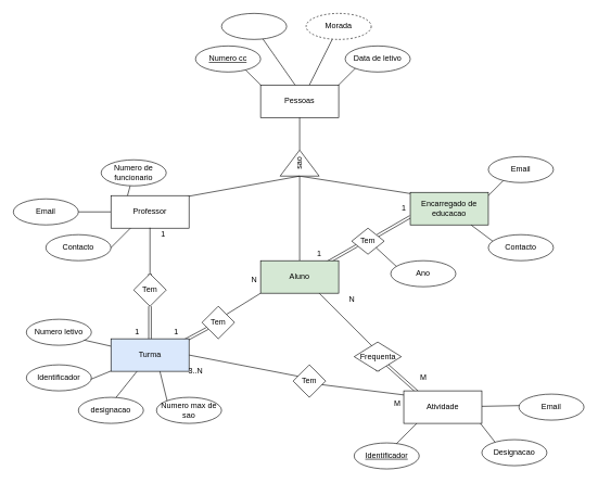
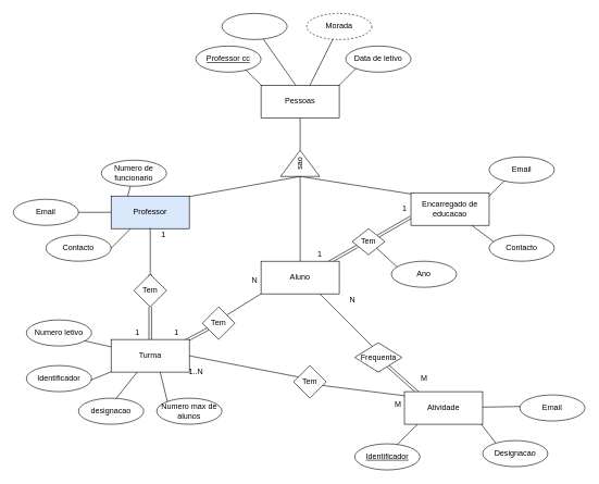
  <mxCell id="0" />
  <mxCell id="1" parent="0" />
  <mxCell id="2" value="" style="endArrow=none;html=1;rounded=0;" edge="1" parent="1"><mxGeometry width="50" height="50" relative="1" as="geometry"><mxPoint x="600" y="690" as="sourcePoint" /><mxPoint x="650" y="640" as="targetPoint" /></mxGeometry></mxCell>
  <mxCell id="3" value="" style="endArrow=none;html=1;rounded=0;entryX=0.075;entryY=0.438;entryDx=0;entryDy=0;entryPerimeter=0;" edge="1" parent="1" source="42" target="64"><mxGeometry width="50" height="50" relative="1" as="geometry"><mxPoint x="730" y="640" as="sourcePoint" /><mxPoint x="780" y="590" as="targetPoint" /></mxGeometry></mxCell>
  <mxCell id="4" value="" style="endArrow=none;html=1;rounded=0;exitX=0.235;exitY=0.2;exitDx=0;exitDy=0;exitPerimeter=0;" edge="1" parent="1" source="63"><mxGeometry width="50" height="50" relative="1" as="geometry"><mxPoint x="680" y="690" as="sourcePoint" /><mxPoint x="730" y="640" as="targetPoint" /></mxGeometry></mxCell>
  <mxCell id="5" value="" style="endArrow=none;html=1;rounded=0;" edge="1" parent="1" target="40"><mxGeometry width="50" height="50" relative="1" as="geometry"><mxPoint x="770" y="380" as="sourcePoint" /><mxPoint x="820" y="330" as="targetPoint" /></mxGeometry></mxCell>
  <mxCell id="6" value="Contacto" style="ellipse;whiteSpace=wrap;html=1;" vertex="1" parent="1"><mxGeometry x="750" y="360" width="100" height="40" as="geometry" /></mxCell>
  <mxCell id="7" value="" style="endArrow=none;html=1;rounded=0;" edge="1" parent="1"><mxGeometry width="50" height="50" relative="1" as="geometry"><mxPoint x="740" y="310" as="sourcePoint" /><mxPoint x="790" y="260" as="targetPoint" /></mxGeometry></mxCell>
  <mxCell id="8" value="" style="endArrow=none;html=1;rounded=0;" edge="1" parent="1"><mxGeometry width="50" height="50" relative="1" as="geometry"><mxPoint x="490" y="590" as="sourcePoint" /><mxPoint x="650" y="610" as="targetPoint" /></mxGeometry></mxCell>
  <mxCell id="9" value="" style="endArrow=none;html=1;rounded=0;exitX=1;exitY=0.5;exitDx=0;exitDy=0;" edge="1" parent="1" source="41"><mxGeometry width="50" height="50" relative="1" as="geometry"><mxPoint x="420" y="630" as="sourcePoint" /><mxPoint x="470" y="580" as="targetPoint" /></mxGeometry></mxCell>
  <mxCell id="10" value="" style="shape=link;html=1;rounded=0;startArrow=none;" edge="1" parent="1" source="59"><mxGeometry width="100" relative="1" as="geometry"><mxPoint x="580" y="550" as="sourcePoint" /><mxPoint x="650" y="610" as="targetPoint" /></mxGeometry></mxCell>
  <mxCell id="11" value="" style="endArrow=none;html=1;rounded=0;entryX=0.75;entryY=1;entryDx=0;entryDy=0;" edge="1" parent="1" target="39"><mxGeometry width="50" height="50" relative="1" as="geometry"><mxPoint x="580" y="540" as="sourcePoint" /><mxPoint x="620" y="500" as="targetPoint" /></mxGeometry></mxCell>
  <mxCell id="12" value="" style="endArrow=none;html=1;rounded=0;entryX=0.621;entryY=0.94;entryDx=0;entryDy=0;entryPerimeter=0;" edge="1" parent="1" target="41"><mxGeometry width="50" height="50" relative="1" as="geometry"><mxPoint x="260" y="630" as="sourcePoint" /><mxPoint x="310" y="580" as="targetPoint" /></mxGeometry></mxCell>
  <mxCell id="13" value="" style="endArrow=none;html=1;rounded=0;" edge="1" parent="1" target="41"><mxGeometry width="50" height="50" relative="1" as="geometry"><mxPoint x="170" y="620" as="sourcePoint" /><mxPoint x="220" y="570" as="targetPoint" /></mxGeometry></mxCell>
  <mxCell id="14" value="" style="endArrow=none;html=1;rounded=0;" edge="1" parent="1" target="41"><mxGeometry width="50" height="50" relative="1" as="geometry"><mxPoint x="120" y="520" as="sourcePoint" /><mxPoint x="170" y="470" as="targetPoint" /></mxGeometry></mxCell>
  <mxCell id="15" value="" style="endArrow=none;html=1;rounded=0;" edge="1" parent="1" target="41"><mxGeometry width="50" height="50" relative="1" as="geometry"><mxPoint x="120" y="590" as="sourcePoint" /><mxPoint x="170" y="540" as="targetPoint" /></mxGeometry></mxCell>
  <mxCell id="16" value="" style="endArrow=none;html=1;rounded=0;exitX=1;exitY=0;exitDx=0;exitDy=0;" edge="1" parent="1" source="53"><mxGeometry width="50" height="50" relative="1" as="geometry"><mxPoint x="360" y="490" as="sourcePoint" /><mxPoint x="400" y="450" as="targetPoint" /></mxGeometry></mxCell>
  <mxCell id="17" value="" style="shape=link;html=1;rounded=0;endArrow=none;" edge="1" parent="1" target="53"><mxGeometry width="100" relative="1" as="geometry"><mxPoint x="270" y="530" as="sourcePoint" /><mxPoint x="320" y="500" as="targetPoint" /></mxGeometry></mxCell>
  <mxCell id="18" value="" style="shape=link;html=1;rounded=0;startArrow=none;" edge="1" parent="1" source="53"><mxGeometry width="100" relative="1" as="geometry"><mxPoint x="270" y="530" as="sourcePoint" /><mxPoint x="320" y="500" as="targetPoint" /></mxGeometry></mxCell>
  <mxCell id="19" value="" style="shape=link;html=1;rounded=0;entryX=0;entryY=0.75;entryDx=0;entryDy=0;endArrow=none;" edge="1" parent="1" target="46"><mxGeometry width="100" relative="1" as="geometry"><mxPoint x="490" y="410" as="sourcePoint" /><mxPoint x="630" y="333" as="targetPoint" /></mxGeometry></mxCell>
  <mxCell id="20" value="" style="shape=link;html=1;rounded=0;entryX=0;entryY=0.75;entryDx=0;entryDy=0;startArrow=none;" edge="1" parent="1" source="46" target="40"><mxGeometry width="100" relative="1" as="geometry"><mxPoint x="490" y="410" as="sourcePoint" /><mxPoint x="590" y="410" as="targetPoint" /></mxGeometry></mxCell>
  <mxCell id="21" value="" style="endArrow=none;html=1;rounded=0;" edge="1" parent="1"><mxGeometry width="50" height="50" relative="1" as="geometry"><mxPoint x="460" y="270" as="sourcePoint" /><mxPoint x="650" y="300" as="targetPoint" /></mxGeometry></mxCell>
  <mxCell id="22" value="" style="endArrow=none;html=1;rounded=0;" edge="1" parent="1" source="39"><mxGeometry width="50" height="50" relative="1" as="geometry"><mxPoint x="460" y="339.289" as="sourcePoint" /><mxPoint x="460" y="260" as="targetPoint" /></mxGeometry></mxCell>
  <mxCell id="23" value="" style="endArrow=none;html=1;rounded=0;" edge="1" parent="1" target="43"><mxGeometry width="50" height="50" relative="1" as="geometry"><mxPoint x="190" y="320" as="sourcePoint" /><mxPoint x="240" y="270" as="targetPoint" /></mxGeometry></mxCell>
  <mxCell id="24" value="" style="endArrow=none;html=1;rounded=0;" edge="1" parent="1"><mxGeometry width="50" height="50" relative="1" as="geometry"><mxPoint x="160" y="390" as="sourcePoint" /><mxPoint x="210" y="340" as="targetPoint" /></mxGeometry></mxCell>
  <mxCell id="25" value="" style="endArrow=none;html=1;rounded=0;" edge="1" parent="1" source="38"><mxGeometry width="50" height="50" relative="1" as="geometry"><mxPoint x="99.289" y="375" as="sourcePoint" /><mxPoint x="99.289" y="325" as="targetPoint" /></mxGeometry></mxCell>
  <mxCell id="26" value="" style="endArrow=none;html=1;rounded=0;" edge="1" parent="1" source="36"><mxGeometry width="50" height="50" relative="1" as="geometry"><mxPoint x="460" y="199.289" as="sourcePoint" /><mxPoint x="460" y="149.289" as="targetPoint" /></mxGeometry></mxCell>
  <mxCell id="27" value="" style="endArrow=none;html=1;rounded=0;" edge="1" parent="1" target="35"><mxGeometry width="50" height="50" relative="1" as="geometry"><mxPoint x="470" y="140" as="sourcePoint" /><mxPoint x="520" y="90" as="targetPoint" /></mxGeometry></mxCell>
  <mxCell id="28" value="" style="endArrow=none;html=1;rounded=0;" edge="1" parent="1" target="34"><mxGeometry width="50" height="50" relative="1" as="geometry"><mxPoint x="460" y="140" as="sourcePoint" /><mxPoint x="460" y="60" as="targetPoint" /></mxGeometry></mxCell>
  <mxCell id="29" value="" style="endArrow=none;html=1;rounded=0;" edge="1" parent="1"><mxGeometry width="50" height="50" relative="1" as="geometry"><mxPoint x="500" y="150" as="sourcePoint" /><mxPoint x="550" y="100" as="targetPoint" /></mxGeometry></mxCell>
  <mxCell id="30" value="Pessoas" style="rounded=0;whiteSpace=wrap;html=1;" vertex="1" parent="1"><mxGeometry x="400" y="130" width="120" height="50" as="geometry" /></mxCell>
  <mxCell id="31" value="" style="endArrow=none;html=1;rounded=0;" edge="1" parent="1"><mxGeometry width="50" height="50" relative="1" as="geometry"><mxPoint x="400" y="130" as="sourcePoint" /><mxPoint x="370" y="100" as="targetPoint" /></mxGeometry></mxCell>
- <mxCell id="32" value="&lt;u&gt;Numero cc&lt;/u&gt;" style="ellipse;whiteSpace=wrap;html=1;" vertex="1" parent="1"><mxGeometry x="300" y="70" width="100" height="40" as="geometry" /></mxCell>
+ <mxCell id="32" value="&lt;u&gt;Professor cc&lt;/u&gt;" style="ellipse;whiteSpace=wrap;html=1;" vertex="1" parent="1"><mxGeometry x="300" y="70" width="100" height="40" as="geometry" /></mxCell>
  <mxCell id="33" value="Data de letivo" style="ellipse;whiteSpace=wrap;html=1;" vertex="1" parent="1"><mxGeometry x="530" y="70" width="100" height="40" as="geometry" /></mxCell>
  <mxCell id="34" value="" style="ellipse;whiteSpace=wrap;html=1;" vertex="1" parent="1"><mxGeometry x="340" y="20" width="100" height="40" as="geometry" /></mxCell>
  <mxCell id="35" value="Morada" style="ellipse;whiteSpace=wrap;html=1;dashed=1;" vertex="1" parent="1"><mxGeometry x="470" y="20" width="100" height="40" as="geometry" /></mxCell>
  <mxCell id="36" value="sao" style="triangle;whiteSpace=wrap;html=1;rotation=-90;" vertex="1" parent="1"><mxGeometry x="440" y="220" width="40" height="60" as="geometry" /></mxCell>
  <mxCell id="37" value="" style="endArrow=none;html=1;rounded=0;entryX=0;entryY=0.5;entryDx=0;entryDy=0;" edge="1" parent="1" target="36"><mxGeometry width="50" height="50" relative="1" as="geometry"><mxPoint x="240" y="310" as="sourcePoint" /><mxPoint x="450" y="260" as="targetPoint" /></mxGeometry></mxCell>
- <mxCell id="38" value="Professor" style="rounded=0;whiteSpace=wrap;html=1;" vertex="1" parent="1"><mxGeometry x="170" y="300" width="120" height="50" as="geometry" /></mxCell>
- <mxCell id="39" value="Aluno" style="rounded=0;whiteSpace=wrap;html=1;fillColor=#d5e8d4;" vertex="1" parent="1"><mxGeometry x="400" y="400" width="120" height="50" as="geometry" /></mxCell>
- <mxCell id="40" value="Encarregado de educacao" style="rounded=0;whiteSpace=wrap;html=1;fillColor=#d5e8d4;" vertex="1" parent="1"><mxGeometry x="630" y="295" width="120" height="50" as="geometry" /></mxCell>
- <mxCell id="41" value="Turma" style="rounded=0;whiteSpace=wrap;html=1;fillColor=#dae8fc;" vertex="1" parent="1"><mxGeometry x="170" y="520" width="120" height="50" as="geometry" /></mxCell>
+ <mxCell id="38" value="Professor" style="rounded=0;whiteSpace=wrap;html=1;fillColor=#dae8fc;" vertex="1" parent="1"><mxGeometry x="170" y="300" width="120" height="50" as="geometry" /></mxCell>
+ <mxCell id="39" value="Aluno" style="rounded=0;whiteSpace=wrap;html=1;" vertex="1" parent="1"><mxGeometry x="400" y="400" width="120" height="50" as="geometry" /></mxCell>
+ <mxCell id="40" value="Encarregado de educacao" style="rounded=0;whiteSpace=wrap;html=1;" vertex="1" parent="1"><mxGeometry x="630" y="295" width="120" height="50" as="geometry" /></mxCell>
+ <mxCell id="41" value="Turma" style="rounded=0;whiteSpace=wrap;html=1;" vertex="1" parent="1"><mxGeometry x="170" y="520" width="120" height="50" as="geometry" /></mxCell>
  <mxCell id="42" value="Atividade" style="rounded=0;whiteSpace=wrap;html=1;" vertex="1" parent="1"><mxGeometry x="620" y="600" width="120" height="50" as="geometry" /></mxCell>
  <mxCell id="43" value="Numero de funcionario" style="ellipse;whiteSpace=wrap;html=1;" vertex="1" parent="1"><mxGeometry x="155" y="245" width="100" height="40" as="geometry" /></mxCell>
  <mxCell id="44" value="Email" style="ellipse;whiteSpace=wrap;html=1;" vertex="1" parent="1"><mxGeometry x="20" y="305" width="100" height="40" as="geometry" /></mxCell>
  <mxCell id="45" value="Contacto" style="ellipse;whiteSpace=wrap;html=1;" vertex="1" parent="1"><mxGeometry y="360" width="100" height="40" as="geometry" x="70" /></mxCell>
  <mxCell id="46" value="Tem" style="rhombus;whiteSpace=wrap;html=1;" vertex="1" parent="1"><mxGeometry x="540" y="350" width="50" height="40" as="geometry" /></mxCell>
  <mxCell id="47" value="" style="endArrow=none;html=1;rounded=0;entryX=1;entryY=1;entryDx=0;entryDy=0;" edge="1" parent="1" target="46"><mxGeometry width="50" height="50" relative="1" as="geometry"><mxPoint x="610" y="410" as="sourcePoint" /><mxPoint x="610" y="380" as="targetPoint" /></mxGeometry></mxCell>
  <mxCell id="48" value="Ano" style="ellipse;whiteSpace=wrap;html=1;" vertex="1" parent="1"><mxGeometry x="600" y="400" width="100" height="40" as="geometry" /></mxCell>
  <mxCell id="49" value="" style="shape=link;html=1;rounded=0;exitX=0.5;exitY=0;exitDx=0;exitDy=0;startArrow=none;" edge="1" parent="1" source="51"><mxGeometry width="100" relative="1" as="geometry"><mxPoint x="210" y="520" as="sourcePoint" /><mxPoint x="230" y="460" as="targetPoint" /></mxGeometry></mxCell>
  <mxCell id="50" value="" style="shape=link;html=1;rounded=0;exitX=0.5;exitY=0;exitDx=0;exitDy=0;endArrow=none;" edge="1" parent="1" source="41" target="51"><mxGeometry width="100" relative="1" as="geometry"><mxPoint x="230" y="520" as="sourcePoint" /><mxPoint x="230" y="460" as="targetPoint" /></mxGeometry></mxCell>
  <mxCell id="51" value="Tem" style="rhombus;whiteSpace=wrap;html=1;" vertex="1" parent="1"><mxGeometry x="205" y="420" width="50" height="50" as="geometry" /></mxCell>
  <mxCell id="52" value="" style="endArrow=none;html=1;rounded=0;" edge="1" parent="1" source="51"><mxGeometry width="50" height="50" relative="1" as="geometry"><mxPoint x="230" y="399.289" as="sourcePoint" /><mxPoint x="230" y="349.289" as="targetPoint" /></mxGeometry></mxCell>
  <mxCell id="53" value="Tem" style="rhombus;whiteSpace=wrap;html=1;" vertex="1" parent="1"><mxGeometry x="310" y="470" width="50" height="50" as="geometry" /></mxCell>
  <mxCell id="54" value="Numero letivo" style="ellipse;whiteSpace=wrap;html=1;" vertex="1" parent="1"><mxGeometry x="40" y="490" width="100" height="40" as="geometry" /></mxCell>
  <mxCell id="55" value="Identificador" style="ellipse;whiteSpace=wrap;html=1;" vertex="1" parent="1"><mxGeometry x="40" y="560" width="100" height="40" as="geometry" /></mxCell>
  <mxCell id="56" value="designacao" style="ellipse;whiteSpace=wrap;html=1;" vertex="1" parent="1"><mxGeometry x="120" y="610" width="100" height="40" as="geometry" /></mxCell>
- <mxCell id="57" value="Numero max de sao" style="ellipse;whiteSpace=wrap;html=1;" vertex="1" parent="1"><mxGeometry x="240" y="610" width="100" height="40" as="geometry" /></mxCell>
+ <mxCell id="57" value="Numero max de alunos" style="ellipse;whiteSpace=wrap;html=1;" vertex="1" parent="1"><mxGeometry x="240" y="610" width="100" height="40" as="geometry" /></mxCell>
  <mxCell id="58" value="" style="shape=link;html=1;rounded=0;endArrow=none;" edge="1" parent="1" target="59"><mxGeometry width="100" relative="1" as="geometry"><mxPoint x="580" y="550" as="sourcePoint" /><mxPoint x="650" y="610" as="targetPoint" /></mxGeometry></mxCell>
  <mxCell id="59" value="Frequenta" style="rhombus;whiteSpace=wrap;html=1;" vertex="1" parent="1"><mxGeometry x="543.75" y="525" width="72.5" height="45" as="geometry" /></mxCell>
  <mxCell id="60" value="Tem" style="rhombus;whiteSpace=wrap;html=1;" vertex="1" parent="1"><mxGeometry x="450" y="560" width="50" height="50" as="geometry" /></mxCell>
  <mxCell id="61" value="Email" style="ellipse;whiteSpace=wrap;html=1;" vertex="1" parent="1"><mxGeometry x="750" y="240" width="100" height="40" as="geometry" /></mxCell>
  <mxCell id="62" value="&lt;u&gt;Identificador&lt;/u&gt;" style="ellipse;whiteSpace=wrap;html=1;" vertex="1" parent="1"><mxGeometry x="543.75" y="680" width="100" height="40" as="geometry" /></mxCell>
  <mxCell id="63" value="Designacao" style="ellipse;whiteSpace=wrap;html=1;" vertex="1" parent="1"><mxGeometry x="740" y="675" width="100" height="40" as="geometry" /></mxCell>
  <mxCell id="64" value="Email" style="ellipse;whiteSpace=wrap;html=1;" vertex="1" parent="1"><mxGeometry x="797" y="605" width="100" height="40" as="geometry" /></mxCell>
  <mxCell id="65" value="M" style="text;html=1;align=center;verticalAlign=middle;resizable=0;points=[];autosize=1;strokeColor=none;fillColor=none;" vertex="1" parent="1"><mxGeometry x="595" y="605" width="30" height="30" as="geometry" /></mxCell>
- <mxCell id="66" value="3..N" style="text;html=1;align=center;verticalAlign=middle;resizable=0;points=[];autosize=1;strokeColor=none;fillColor=none;" vertex="1" parent="1"><mxGeometry x="275" y="555" width="50" height="30" as="geometry" /></mxCell>
+ <mxCell id="66" value="1..N" style="text;html=1;align=center;verticalAlign=middle;resizable=0;points=[];autosize=1;strokeColor=none;fillColor=none;" vertex="1" parent="1"><mxGeometry x="275" y="555" width="50" height="30" as="geometry" /></mxCell>
  <mxCell id="67" value="1" style="text;html=1;align=center;verticalAlign=middle;resizable=0;points=[];autosize=1;strokeColor=none;fillColor=none;" vertex="1" parent="1"><mxGeometry x="255" y="495" width="30" height="30" as="geometry" /></mxCell>
  <mxCell id="68" value="N" style="text;html=1;align=center;verticalAlign=middle;resizable=0;points=[];autosize=1;strokeColor=none;fillColor=none;" vertex="1" parent="1"><mxGeometry x="375" y="415" width="30" height="30" as="geometry" /></mxCell>
  <mxCell id="69" value="1" style="text;html=1;align=center;verticalAlign=middle;resizable=0;points=[];autosize=1;strokeColor=none;fillColor=none;" vertex="1" parent="1"><mxGeometry x="195" y="495" width="30" height="30" as="geometry" /></mxCell>
  <mxCell id="70" value="1" style="text;html=1;align=center;verticalAlign=middle;resizable=0;points=[];autosize=1;strokeColor=none;fillColor=none;" vertex="1" parent="1"><mxGeometry x="235" y="345" width="30" height="30" as="geometry" /></mxCell>
  <mxCell id="71" value="M" style="text;html=1;align=center;verticalAlign=middle;resizable=0;points=[];autosize=1;strokeColor=none;fillColor=none;" vertex="1" parent="1"><mxGeometry x="635" y="565" width="30" height="30" as="geometry" /></mxCell>
  <mxCell id="72" value="N" style="text;html=1;align=center;verticalAlign=middle;resizable=0;points=[];autosize=1;strokeColor=none;fillColor=none;" vertex="1" parent="1"><mxGeometry x="525" y="445" width="30" height="30" as="geometry" /></mxCell>
  <mxCell id="73" value="1" style="text;html=1;align=center;verticalAlign=middle;resizable=0;points=[];autosize=1;strokeColor=none;fillColor=none;" vertex="1" parent="1"><mxGeometry x="475" y="375" width="30" height="30" as="geometry" /></mxCell>
  <mxCell id="74" value="1" style="text;html=1;align=center;verticalAlign=middle;resizable=0;points=[];autosize=1;strokeColor=none;fillColor=none;" vertex="1" parent="1"><mxGeometry x="605" y="305" width="30" height="30" as="geometry" /></mxCell>
